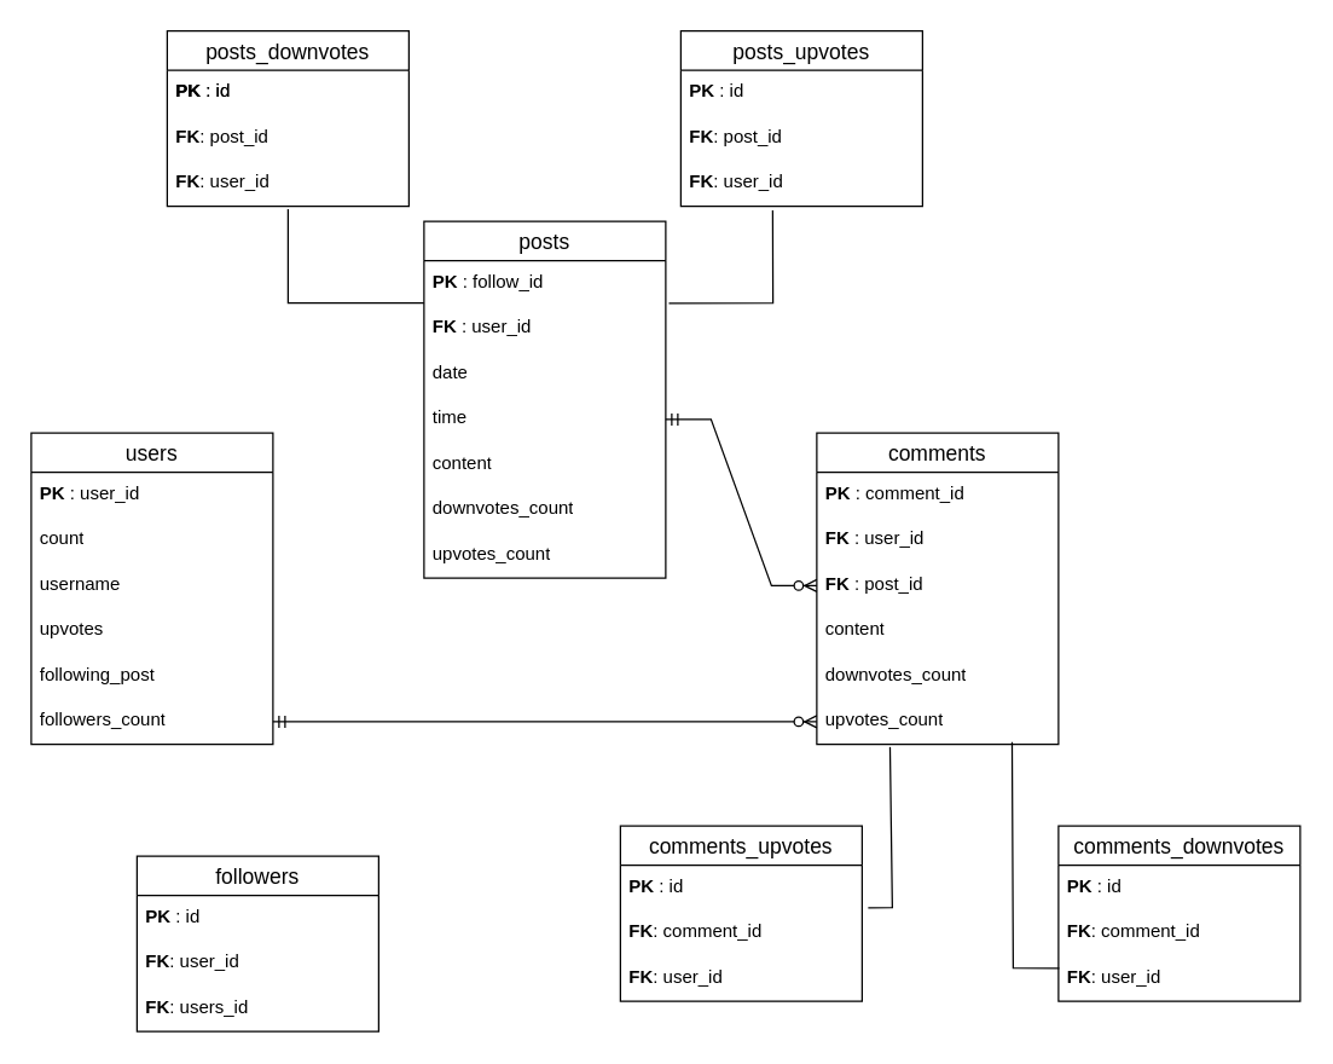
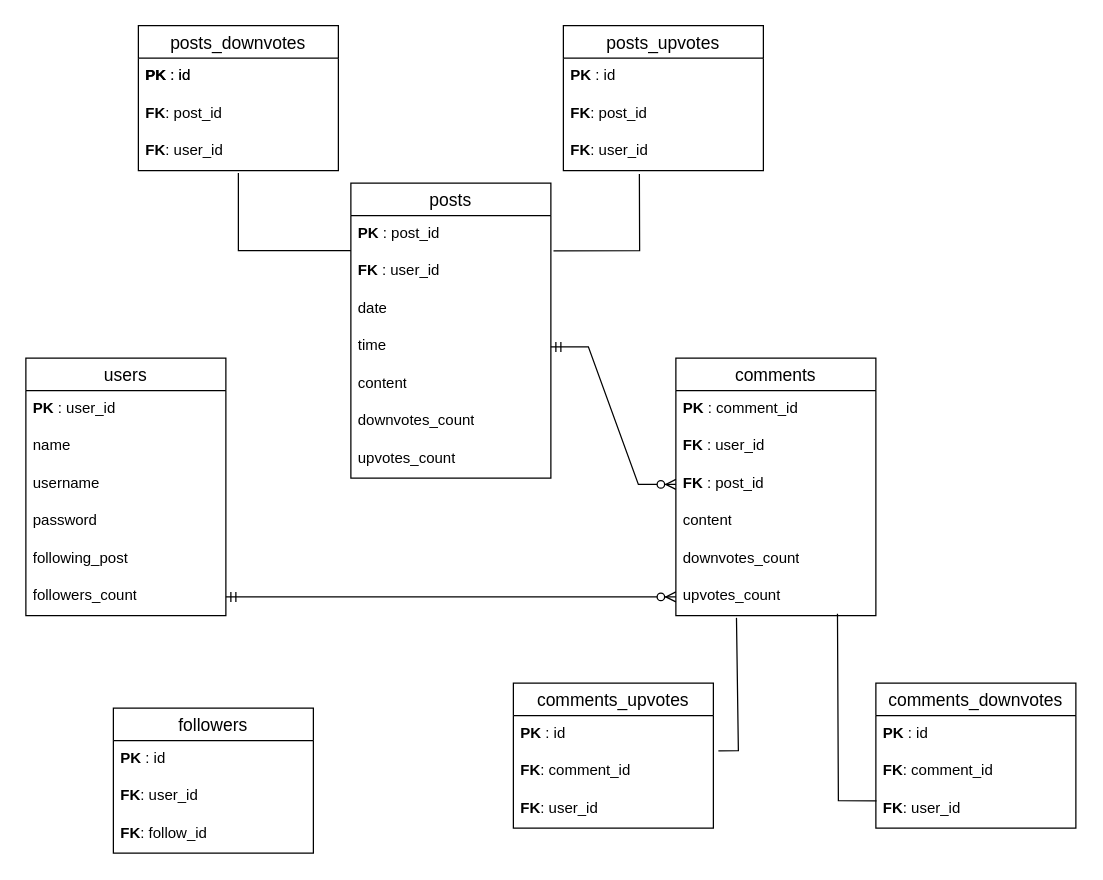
  <mxCell id="0" />
  <mxCell id="1" parent="0" />
  <mxCell id="2" value="posts_upvotes" style="swimlane;fontStyle=0;childLayout=stackLayout;horizontal=1;startSize=26;horizontalStack=0;resizeParent=1;resizeParentMax=0;resizeLast=0;collapsible=1;marginBottom=0;align=center;fontSize=14;" parent="1" vertex="1"><mxGeometry x="450" y="20" width="160" height="116" as="geometry" /></mxCell>
  <mxCell id="3" value="PK &lt;span style=&quot;font-weight: normal;&quot;&gt;: id&lt;/span&gt;" style="text;strokeColor=none;fillColor=none;spacingLeft=4;spacingRight=4;overflow=hidden;rotatable=0;points=[[0,0.5],[1,0.5]];portConstraint=eastwest;fontSize=12;whiteSpace=wrap;html=1;fontStyle=1" parent="2" vertex="1"><mxGeometry y="26" width="160" height="30" as="geometry" /></mxCell>
  <mxCell id="4" value="&lt;b&gt;FK&lt;/b&gt;: post_id" style="text;strokeColor=none;fillColor=none;spacingLeft=4;spacingRight=4;overflow=hidden;rotatable=0;points=[[0,0.5],[1,0.5]];portConstraint=eastwest;fontSize=12;whiteSpace=wrap;html=1;" parent="2" vertex="1"><mxGeometry y="56" width="160" height="30" as="geometry" /></mxCell>
  <mxCell id="5" value="&lt;b&gt;FK&lt;/b&gt;: user_id" style="text;strokeColor=none;fillColor=none;spacingLeft=4;spacingRight=4;overflow=hidden;rotatable=0;points=[[0,0.5],[1,0.5]];portConstraint=eastwest;fontSize=12;whiteSpace=wrap;html=1;" parent="2" vertex="1"><mxGeometry y="86" width="160" height="30" as="geometry" /></mxCell>
  <mxCell id="6" value="posts_downvotes" style="swimlane;fontStyle=0;childLayout=stackLayout;horizontal=1;startSize=26;horizontalStack=0;resizeParent=1;resizeParentMax=0;resizeLast=0;collapsible=1;marginBottom=0;align=center;fontSize=14;" parent="1" vertex="1"><mxGeometry x="110" y="20" width="160" height="116" as="geometry" /></mxCell>
  <mxCell id="7" value="PK &lt;span style=&quot;font-weight: normal;&quot;&gt;: id&lt;/span&gt;" style="text;strokeColor=none;fillColor=none;spacingLeft=4;spacingRight=4;overflow=hidden;rotatable=0;points=[[0,0.5],[1,0.5]];portConstraint=eastwest;fontSize=12;whiteSpace=wrap;html=1;fontStyle=1" parent="6" vertex="1"><mxGeometry y="26" width="160" height="30" as="geometry" /></mxCell>
  <mxCell id="8" value="&lt;b&gt;FK&lt;/b&gt;: post_id" style="text;strokeColor=none;fillColor=none;spacingLeft=4;spacingRight=4;overflow=hidden;rotatable=0;points=[[0,0.5],[1,0.5]];portConstraint=eastwest;fontSize=12;whiteSpace=wrap;html=1;" parent="6" vertex="1"><mxGeometry y="56" width="160" height="30" as="geometry" /></mxCell>
  <mxCell id="9" value="&lt;b&gt;FK&lt;/b&gt;: user_id" style="text;strokeColor=none;fillColor=none;spacingLeft=4;spacingRight=4;overflow=hidden;rotatable=0;points=[[0,0.5],[1,0.5]];portConstraint=eastwest;fontSize=12;whiteSpace=wrap;html=1;" parent="6" vertex="1"><mxGeometry y="86" width="160" height="30" as="geometry" /></mxCell>
  <mxCell id="10" value="comments_upvotes" style="swimlane;fontStyle=0;childLayout=stackLayout;horizontal=1;startSize=26;horizontalStack=0;resizeParent=1;resizeParentMax=0;resizeLast=0;collapsible=1;marginBottom=0;align=center;fontSize=14;" parent="1" vertex="1"><mxGeometry x="410" y="546" width="160" height="116" as="geometry" /></mxCell>
  <mxCell id="11" value="PK &lt;span style=&quot;font-weight: normal;&quot;&gt;: id&lt;/span&gt;" style="text;strokeColor=none;fillColor=none;spacingLeft=4;spacingRight=4;overflow=hidden;rotatable=0;points=[[0,0.5],[1,0.5]];portConstraint=eastwest;fontSize=12;whiteSpace=wrap;html=1;fontStyle=1" parent="10" vertex="1"><mxGeometry y="26" width="160" height="30" as="geometry" /></mxCell>
  <mxCell id="12" value="&lt;b&gt;FK&lt;/b&gt;: comment_id" style="text;strokeColor=none;fillColor=none;spacingLeft=4;spacingRight=4;overflow=hidden;rotatable=0;points=[[0,0.5],[1,0.5]];portConstraint=eastwest;fontSize=12;whiteSpace=wrap;html=1;" parent="10" vertex="1"><mxGeometry y="56" width="160" height="30" as="geometry" /></mxCell>
  <mxCell id="13" value="&lt;b&gt;FK&lt;/b&gt;: user_id" style="text;strokeColor=none;fillColor=none;spacingLeft=4;spacingRight=4;overflow=hidden;rotatable=0;points=[[0,0.5],[1,0.5]];portConstraint=eastwest;fontSize=12;whiteSpace=wrap;html=1;" parent="10" vertex="1"><mxGeometry y="86" width="160" height="30" as="geometry" /></mxCell>
  <mxCell id="14" value="followers" style="swimlane;fontStyle=0;childLayout=stackLayout;horizontal=1;startSize=26;horizontalStack=0;resizeParent=1;resizeParentMax=0;resizeLast=0;collapsible=1;marginBottom=0;align=center;fontSize=14;" parent="1" vertex="1"><mxGeometry x="90" y="566" width="160" height="116" as="geometry"><mxRectangle x="290" y="-220" width="100" height="30" as="alternateBounds" /></mxGeometry></mxCell>
  <mxCell id="15" value="PK &lt;span style=&quot;font-weight: normal;&quot;&gt;: id&lt;/span&gt;" style="text;strokeColor=none;fillColor=none;spacingLeft=4;spacingRight=4;overflow=hidden;rotatable=0;points=[[0,0.5],[1,0.5]];portConstraint=eastwest;fontSize=12;whiteSpace=wrap;html=1;fontStyle=1" parent="14" vertex="1"><mxGeometry y="26" width="160" height="30" as="geometry" /></mxCell>
  <mxCell id="16" value="&lt;b&gt;FK&lt;/b&gt;: user_id" style="text;strokeColor=none;fillColor=none;spacingLeft=4;spacingRight=4;overflow=hidden;rotatable=0;points=[[0,0.5],[1,0.5]];portConstraint=eastwest;fontSize=12;whiteSpace=wrap;html=1;" parent="14" vertex="1"><mxGeometry y="56" width="160" height="30" as="geometry" /></mxCell>
- <mxCell id="17" value="&lt;b&gt;FK&lt;/b&gt;: users_id" style="text;strokeColor=none;fillColor=none;spacingLeft=4;spacingRight=4;overflow=hidden;rotatable=0;points=[[0,0.5],[1,0.5]];portConstraint=eastwest;fontSize=12;whiteSpace=wrap;html=1;" parent="14" vertex="1"><mxGeometry y="86" width="160" height="30" as="geometry" /></mxCell>
+ <mxCell id="17" value="&lt;b&gt;FK&lt;/b&gt;: follow_id" style="text;strokeColor=none;fillColor=none;spacingLeft=4;spacingRight=4;overflow=hidden;rotatable=0;points=[[0,0.5],[1,0.5]];portConstraint=eastwest;fontSize=12;whiteSpace=wrap;html=1;" parent="14" vertex="1"><mxGeometry y="86" width="160" height="30" as="geometry" /></mxCell>
  <mxCell id="18" value="users" style="swimlane;fontStyle=0;childLayout=stackLayout;horizontal=1;startSize=26;horizontalStack=0;resizeParent=1;resizeParentMax=0;resizeLast=0;collapsible=1;marginBottom=0;align=center;fontSize=14;" parent="1" vertex="1"><mxGeometry x="20" y="286" width="160" height="206" as="geometry"><mxRectangle x="180" y="820" width="70" height="30" as="alternateBounds" /></mxGeometry></mxCell>
  <mxCell id="19" value="&lt;b&gt;PK&lt;/b&gt;&amp;nbsp;: user_id" style="text;strokeColor=none;fillColor=none;spacingLeft=4;spacingRight=4;overflow=hidden;rotatable=0;points=[[0,0.5],[1,0.5]];portConstraint=eastwest;fontSize=12;whiteSpace=wrap;html=1;" parent="18" vertex="1"><mxGeometry y="26" width="160" height="30" as="geometry" /></mxCell>
- <mxCell id="20" value="count" style="text;strokeColor=none;fillColor=none;spacingLeft=4;spacingRight=4;overflow=hidden;rotatable=0;points=[[0,0.5],[1,0.5]];portConstraint=eastwest;fontSize=12;whiteSpace=wrap;html=1;" parent="18" vertex="1"><mxGeometry y="56" width="160" height="30" as="geometry" /></mxCell>
+ <mxCell id="20" value="name" style="text;strokeColor=none;fillColor=none;spacingLeft=4;spacingRight=4;overflow=hidden;rotatable=0;points=[[0,0.5],[1,0.5]];portConstraint=eastwest;fontSize=12;whiteSpace=wrap;html=1;" parent="18" vertex="1"><mxGeometry y="56" width="160" height="30" as="geometry" /></mxCell>
  <mxCell id="21" value="username" style="text;strokeColor=none;fillColor=none;spacingLeft=4;spacingRight=4;overflow=hidden;rotatable=0;points=[[0,0.5],[1,0.5]];portConstraint=eastwest;fontSize=12;whiteSpace=wrap;html=1;" parent="18" vertex="1"><mxGeometry y="86" width="160" height="30" as="geometry" /></mxCell>
- <mxCell id="22" value="upvotes" style="text;strokeColor=none;fillColor=none;spacingLeft=4;spacingRight=4;overflow=hidden;rotatable=0;points=[[0,0.5],[1,0.5]];portConstraint=eastwest;fontSize=12;whiteSpace=wrap;html=1;" parent="18" vertex="1"><mxGeometry y="116" width="160" height="30" as="geometry" /></mxCell>
+ <mxCell id="22" value="password" style="text;strokeColor=none;fillColor=none;spacingLeft=4;spacingRight=4;overflow=hidden;rotatable=0;points=[[0,0.5],[1,0.5]];portConstraint=eastwest;fontSize=12;whiteSpace=wrap;html=1;" parent="18" vertex="1"><mxGeometry y="116" width="160" height="30" as="geometry" /></mxCell>
  <mxCell id="23" value="following_post" style="text;strokeColor=none;fillColor=none;spacingLeft=4;spacingRight=4;overflow=hidden;rotatable=0;points=[[0,0.5],[1,0.5]];portConstraint=eastwest;fontSize=12;whiteSpace=wrap;html=1;" parent="18" vertex="1"><mxGeometry y="146" width="160" height="30" as="geometry" /></mxCell>
  <mxCell id="24" value="followers_count" style="text;strokeColor=none;fillColor=none;spacingLeft=4;spacingRight=4;overflow=hidden;rotatable=0;points=[[0,0.5],[1,0.5]];portConstraint=eastwest;fontSize=12;whiteSpace=wrap;html=1;" parent="18" vertex="1"><mxGeometry y="176" width="160" height="30" as="geometry" /></mxCell>
  <mxCell id="25" value="posts" style="swimlane;fontStyle=0;childLayout=stackLayout;horizontal=1;startSize=26;horizontalStack=0;resizeParent=1;resizeParentMax=0;resizeLast=0;collapsible=1;marginBottom=0;align=center;fontSize=14;" parent="1" vertex="1"><mxGeometry x="280" y="146" width="160" height="236" as="geometry"><mxRectangle x="180" y="820" width="70" height="30" as="alternateBounds" /></mxGeometry></mxCell>
- <mxCell id="26" value="&lt;b&gt;PK&lt;/b&gt;&amp;nbsp;: follow_id" style="text;strokeColor=none;fillColor=none;spacingLeft=4;spacingRight=4;overflow=hidden;rotatable=0;points=[[0,0.5],[1,0.5]];portConstraint=eastwest;fontSize=12;whiteSpace=wrap;html=1;" parent="25" vertex="1"><mxGeometry y="26" width="160" height="30" as="geometry" /></mxCell>
+ <mxCell id="26" value="&lt;b&gt;PK&lt;/b&gt;&amp;nbsp;: post_id" style="text;strokeColor=none;fillColor=none;spacingLeft=4;spacingRight=4;overflow=hidden;rotatable=0;points=[[0,0.5],[1,0.5]];portConstraint=eastwest;fontSize=12;whiteSpace=wrap;html=1;" parent="25" vertex="1"><mxGeometry y="26" width="160" height="30" as="geometry" /></mxCell>
  <mxCell id="27" value="&lt;b&gt;FK &lt;/b&gt;: user_id" style="text;strokeColor=none;fillColor=none;spacingLeft=4;spacingRight=4;overflow=hidden;rotatable=0;points=[[0,0.5],[1,0.5]];portConstraint=eastwest;fontSize=12;whiteSpace=wrap;html=1;" parent="25" vertex="1"><mxGeometry y="56" width="160" height="30" as="geometry" /></mxCell>
  <mxCell id="28" value="date" style="text;strokeColor=none;fillColor=none;spacingLeft=4;spacingRight=4;overflow=hidden;rotatable=0;points=[[0,0.5],[1,0.5]];portConstraint=eastwest;fontSize=12;whiteSpace=wrap;html=1;" parent="25" vertex="1"><mxGeometry y="86" width="160" height="30" as="geometry" /></mxCell>
  <mxCell id="29" value="time" style="text;strokeColor=none;fillColor=none;spacingLeft=4;spacingRight=4;overflow=hidden;rotatable=0;points=[[0,0.5],[1,0.5]];portConstraint=eastwest;fontSize=12;whiteSpace=wrap;html=1;" parent="25" vertex="1"><mxGeometry y="116" width="160" height="30" as="geometry" /></mxCell>
  <mxCell id="30" value="content" style="text;strokeColor=none;fillColor=none;spacingLeft=4;spacingRight=4;overflow=hidden;rotatable=0;points=[[0,0.5],[1,0.5]];portConstraint=eastwest;fontSize=12;whiteSpace=wrap;html=1;" parent="25" vertex="1"><mxGeometry y="146" width="160" height="30" as="geometry" /></mxCell>
  <mxCell id="31" value="downvotes_count" style="text;strokeColor=none;fillColor=none;spacingLeft=4;spacingRight=4;overflow=hidden;rotatable=0;points=[[0,0.5],[1,0.5]];portConstraint=eastwest;fontSize=12;whiteSpace=wrap;html=1;" parent="25" vertex="1"><mxGeometry y="176" width="160" height="30" as="geometry" /></mxCell>
  <mxCell id="32" value="upvotes_count" style="text;strokeColor=none;fillColor=none;spacingLeft=4;spacingRight=4;overflow=hidden;rotatable=0;points=[[0,0.5],[1,0.5]];portConstraint=eastwest;fontSize=12;whiteSpace=wrap;html=1;" parent="25" vertex="1"><mxGeometry y="206" width="160" height="30" as="geometry" /></mxCell>
  <mxCell id="33" value="comments" style="swimlane;fontStyle=0;childLayout=stackLayout;horizontal=1;startSize=26;horizontalStack=0;resizeParent=1;resizeParentMax=0;resizeLast=0;collapsible=1;marginBottom=0;align=center;fontSize=14;" parent="1" vertex="1"><mxGeometry x="540" y="286" width="160" height="206" as="geometry"><mxRectangle x="180" y="820" width="70" height="30" as="alternateBounds" /></mxGeometry></mxCell>
  <mxCell id="34" value="&lt;b&gt;PK&lt;/b&gt;&amp;nbsp;: comment_id" style="text;strokeColor=none;fillColor=none;spacingLeft=4;spacingRight=4;overflow=hidden;rotatable=0;points=[[0,0.5],[1,0.5]];portConstraint=eastwest;fontSize=12;whiteSpace=wrap;html=1;" parent="33" vertex="1"><mxGeometry y="26" width="160" height="30" as="geometry" /></mxCell>
  <mxCell id="35" value="&lt;b&gt;FK&lt;/b&gt; : user_id" style="text;strokeColor=none;fillColor=none;spacingLeft=4;spacingRight=4;overflow=hidden;rotatable=0;points=[[0,0.5],[1,0.5]];portConstraint=eastwest;fontSize=12;whiteSpace=wrap;html=1;" parent="33" vertex="1"><mxGeometry y="56" width="160" height="30" as="geometry" /></mxCell>
  <mxCell id="36" value="&lt;b&gt;FK &lt;/b&gt;: post_id" style="text;strokeColor=none;fillColor=none;spacingLeft=4;spacingRight=4;overflow=hidden;rotatable=0;points=[[0,0.5],[1,0.5]];portConstraint=eastwest;fontSize=12;whiteSpace=wrap;html=1;" parent="33" vertex="1"><mxGeometry y="86" width="160" height="30" as="geometry" /></mxCell>
  <mxCell id="37" value="content" style="text;strokeColor=none;fillColor=none;spacingLeft=4;spacingRight=4;overflow=hidden;rotatable=0;points=[[0,0.5],[1,0.5]];portConstraint=eastwest;fontSize=12;whiteSpace=wrap;html=1;" parent="33" vertex="1"><mxGeometry y="116" width="160" height="30" as="geometry" /></mxCell>
  <mxCell id="38" value="downvotes_count" style="text;strokeColor=none;fillColor=none;spacingLeft=4;spacingRight=4;overflow=hidden;rotatable=0;points=[[0,0.5],[1,0.5]];portConstraint=eastwest;fontSize=12;whiteSpace=wrap;html=1;" parent="33" vertex="1"><mxGeometry y="146" width="160" height="30" as="geometry" /></mxCell>
  <mxCell id="39" value="upvotes_count" style="text;strokeColor=none;fillColor=none;spacingLeft=4;spacingRight=4;overflow=hidden;rotatable=0;points=[[0,0.5],[1,0.5]];portConstraint=eastwest;fontSize=12;whiteSpace=wrap;html=1;" parent="33" vertex="1"><mxGeometry y="176" width="160" height="30" as="geometry" /></mxCell>
  <mxCell id="40" value="comments_downvotes" style="swimlane;fontStyle=0;childLayout=stackLayout;horizontal=1;startSize=26;horizontalStack=0;resizeParent=1;resizeParentMax=0;resizeLast=0;collapsible=1;marginBottom=0;align=center;fontSize=14;" parent="1" vertex="1"><mxGeometry x="700" y="546" width="160" height="116" as="geometry" /></mxCell>
  <mxCell id="41" value="PK &lt;span style=&quot;font-weight: normal;&quot;&gt;: id&lt;/span&gt;" style="text;strokeColor=none;fillColor=none;spacingLeft=4;spacingRight=4;overflow=hidden;rotatable=0;points=[[0,0.5],[1,0.5]];portConstraint=eastwest;fontSize=12;whiteSpace=wrap;html=1;fontStyle=1" parent="40" vertex="1"><mxGeometry y="26" width="160" height="30" as="geometry" /></mxCell>
  <mxCell id="42" value="&lt;b&gt;FK&lt;/b&gt;: comment_id" style="text;strokeColor=none;fillColor=none;spacingLeft=4;spacingRight=4;overflow=hidden;rotatable=0;points=[[0,0.5],[1,0.5]];portConstraint=eastwest;fontSize=12;whiteSpace=wrap;html=1;" parent="40" vertex="1"><mxGeometry y="56" width="160" height="30" as="geometry" /></mxCell>
  <mxCell id="43" value="&lt;b&gt;FK&lt;/b&gt;: user_id" style="text;strokeColor=none;fillColor=none;spacingLeft=4;spacingRight=4;overflow=hidden;rotatable=0;points=[[0,0.5],[1,0.5]];portConstraint=eastwest;fontSize=12;whiteSpace=wrap;html=1;" parent="40" vertex="1"><mxGeometry y="86" width="160" height="30" as="geometry" /></mxCell>
  <mxCell id="44" value="PK &lt;span style=&quot;font-weight: normal;&quot;&gt;: id&lt;/span&gt;" style="text;strokeColor=none;fillColor=none;spacingLeft=4;spacingRight=4;overflow=hidden;rotatable=0;points=[[0,0.5],[1,0.5]];portConstraint=eastwest;fontSize=12;whiteSpace=wrap;html=1;fontStyle=1" parent="1" vertex="1"><mxGeometry x="110" y="46" width="160" height="30" as="geometry" /></mxCell>
  <mxCell id="45" value="" style="endArrow=none;html=1;rounded=0;entryX=0.38;entryY=1.087;entryDx=0;entryDy=0;entryPerimeter=0;exitX=1.013;exitY=-0.06;exitDx=0;exitDy=0;exitPerimeter=0;" parent="1" source="27" target="5" edge="1"><mxGeometry relative="1" as="geometry"><mxPoint x="170" y="330" as="sourcePoint" /><mxPoint x="330" y="330" as="targetPoint" /><Array as="points"><mxPoint x="511" y="200" /></Array></mxGeometry></mxCell>
  <mxCell id="46" value="" style="endArrow=none;html=1;rounded=0;exitX=0.5;exitY=1.06;exitDx=0;exitDy=0;exitPerimeter=0;" parent="1" source="9" edge="1"><mxGeometry relative="1" as="geometry"><mxPoint x="170" y="330" as="sourcePoint" /><mxPoint x="280" y="200" as="targetPoint" /><Array as="points"><mxPoint x="190" y="200" /></Array></mxGeometry></mxCell>
  <mxCell id="47" value="" style="endArrow=none;html=1;rounded=0;entryX=0.303;entryY=1.06;entryDx=0;entryDy=0;entryPerimeter=0;exitX=1.025;exitY=-0.06;exitDx=0;exitDy=0;exitPerimeter=0;" parent="1" source="12" target="39" edge="1"><mxGeometry relative="1" as="geometry"><mxPoint x="170" y="330" as="sourcePoint" /><mxPoint x="330" y="330" as="targetPoint" /><Array as="points"><mxPoint x="590" y="600" /></Array></mxGeometry></mxCell>
  <mxCell id="48" value="" style="endArrow=none;html=1;rounded=0;exitX=0.808;exitY=0.953;exitDx=0;exitDy=0;exitPerimeter=0;entryX=0.003;entryY=0.273;entryDx=0;entryDy=0;entryPerimeter=0;" parent="1" source="39" target="43" edge="1"><mxGeometry relative="1" as="geometry"><mxPoint x="170" y="550" as="sourcePoint" /><mxPoint x="330" y="550" as="targetPoint" /><Array as="points"><mxPoint x="670" y="640" /></Array></mxGeometry></mxCell>
  <mxCell id="49" value="" style="edgeStyle=entityRelationEdgeStyle;fontSize=12;html=1;endArrow=ERzeroToMany;startArrow=ERmandOne;rounded=0;exitX=1;exitY=0.5;exitDx=0;exitDy=0;entryX=0;entryY=0.5;entryDx=0;entryDy=0;" parent="1" source="24" target="39" edge="1"><mxGeometry width="100" height="100" relative="1" as="geometry"><mxPoint x="380" y="490" as="sourcePoint" /><mxPoint x="480" y="390" as="targetPoint" /></mxGeometry></mxCell>
  <mxCell id="50" value="" style="edgeStyle=entityRelationEdgeStyle;fontSize=12;html=1;endArrow=ERzeroToMany;startArrow=ERmandOne;rounded=0;exitX=1;exitY=0.5;exitDx=0;exitDy=0;entryX=0;entryY=0.5;entryDx=0;entryDy=0;" parent="1" source="29" target="36" edge="1"><mxGeometry width="100" height="100" relative="1" as="geometry"><mxPoint x="380" y="490" as="sourcePoint" /><mxPoint x="480" y="390" as="targetPoint" /></mxGeometry></mxCell>
